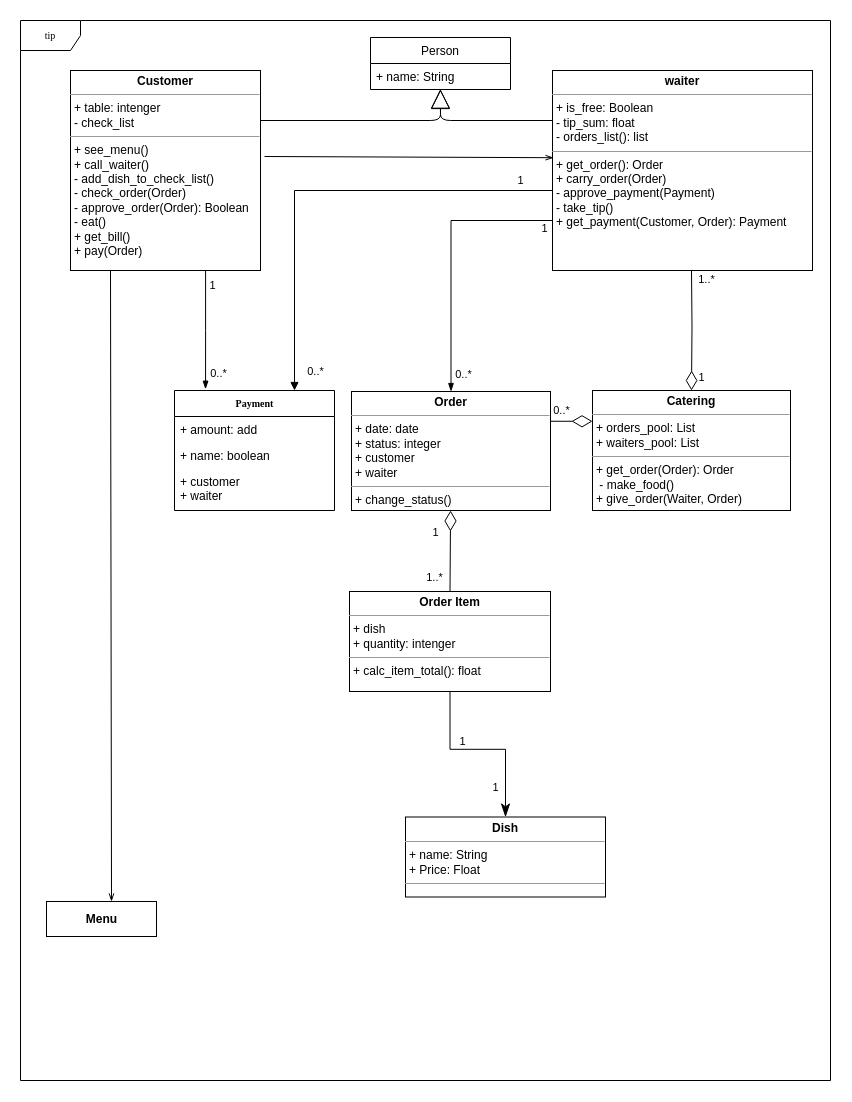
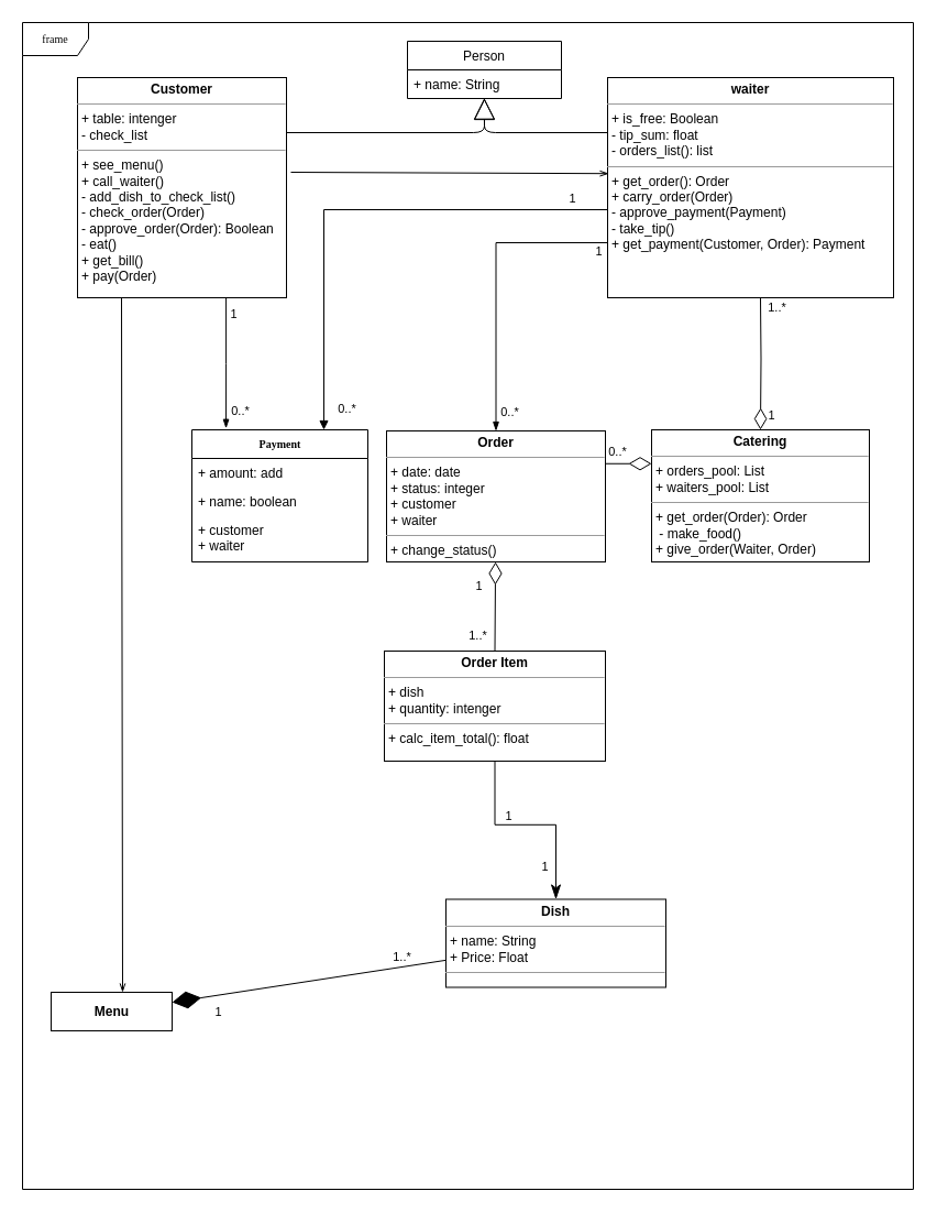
  <mxCell id="0" />
  <mxCell id="1" parent="0" />
- <mxCell id="2" value="tip" style="shape=umlFrame;whiteSpace=wrap;html=1;rounded=0;shadow=0;comic=0;labelBackgroundColor=none;strokeWidth=1;fontFamily=Verdana;fontSize=10;align=center;" parent="1" vertex="1"><mxGeometry x="20" y="20" width="810" height="1060" as="geometry" /></mxCell>
+ <mxCell id="2" value="frame" style="shape=umlFrame;whiteSpace=wrap;html=1;rounded=0;shadow=0;comic=0;labelBackgroundColor=none;strokeWidth=1;fontFamily=Verdana;fontSize=10;align=center;" parent="1" vertex="1"><mxGeometry x="20" y="20" width="810" height="1060" as="geometry" /></mxCell>
  <mxCell id="3" style="edgeStyle=orthogonalEdgeStyle;rounded=0;orthogonalLoop=1;jettySize=auto;html=1;exitX=0.75;exitY=0;exitDx=0;exitDy=0;entryX=0.004;entryY=0.6;entryDx=0;entryDy=0;entryPerimeter=0;startArrow=block;startFill=1;endArrow=none;endFill=0;" edge="1" parent="1" source="6" target="20"><mxGeometry relative="1" as="geometry" /></mxCell>
  <mxCell id="4" value="1" style="edgeLabel;html=1;align=center;verticalAlign=middle;resizable=0;points=[];" vertex="1" connectable="0" parent="3"><mxGeometry x="0.775" y="1" relative="1" as="geometry"><mxPoint x="18" y="-10" as="offset" /></mxGeometry></mxCell>
  <mxCell id="5" value="0..*" style="edgeLabel;html=1;align=center;verticalAlign=middle;resizable=0;points=[];" vertex="1" connectable="0" parent="3"><mxGeometry x="-0.914" y="-1" relative="1" as="geometry"><mxPoint x="19" as="offset" /></mxGeometry></mxCell>
  <mxCell id="6" value="&lt;b&gt;Payment&lt;/b&gt;" style="swimlane;html=1;fontStyle=0;childLayout=stackLayout;horizontal=1;startSize=26;fillColor=none;horizontalStack=0;resizeParent=1;resizeLast=0;collapsible=1;marginBottom=0;swimlaneFillColor=#ffffff;rounded=0;shadow=0;comic=0;labelBackgroundColor=none;strokeWidth=1;fontFamily=Verdana;fontSize=10;align=center;" parent="1" vertex="1"><mxGeometry x="174" y="390" width="160" height="120" as="geometry" /></mxCell>
  <mxCell id="7" value="+ amount: add&lt;br&gt;" style="text;html=1;strokeColor=none;fillColor=none;align=left;verticalAlign=top;spacingLeft=4;spacingRight=4;whiteSpace=wrap;overflow=hidden;rotatable=0;points=[[0,0.5],[1,0.5]];portConstraint=eastwest;" parent="6" vertex="1"><mxGeometry y="26" width="160" height="26" as="geometry" /></mxCell>
  <mxCell id="8" value="+ name: boolean" style="text;html=1;strokeColor=none;fillColor=none;align=left;verticalAlign=top;spacingLeft=4;spacingRight=4;whiteSpace=wrap;overflow=hidden;rotatable=0;points=[[0,0.5],[1,0.5]];portConstraint=eastwest;" parent="6" vertex="1"><mxGeometry y="52" width="160" height="26" as="geometry" /></mxCell>
  <mxCell id="9" value="+ customer&lt;br&gt;+ waiter" style="text;html=1;strokeColor=none;fillColor=none;align=left;verticalAlign=top;spacingLeft=4;spacingRight=4;whiteSpace=wrap;overflow=hidden;rotatable=0;points=[[0,0.5],[1,0.5]];portConstraint=eastwest;" vertex="1" parent="6"><mxGeometry y="78" width="160" height="42" as="geometry" /></mxCell>
  <mxCell id="10" style="edgeStyle=orthogonalEdgeStyle;rounded=0;orthogonalLoop=1;jettySize=auto;html=1;exitX=1;exitY=0.25;exitDx=0;exitDy=0;entryX=0;entryY=0.25;entryDx=0;entryDy=0;endArrow=diamondThin;endFill=0;endSize=18;" parent="1" source="13" target="34" edge="1"><mxGeometry relative="1" as="geometry" /></mxCell>
  <mxCell id="11" value="0..*" style="edgeLabel;html=1;align=center;verticalAlign=middle;resizable=0;points=[];" parent="10" vertex="1" connectable="0"><mxGeometry x="-0.7" y="-2" relative="1" as="geometry"><mxPoint x="5" y="-13" as="offset" /></mxGeometry></mxCell>
  <mxCell id="12" value="1" style="edgeLabel;html=1;align=center;verticalAlign=middle;resizable=0;points=[];" parent="10" vertex="1" connectable="0"><mxGeometry x="0.68" y="-4" relative="1" as="geometry"><mxPoint x="14" y="12" as="offset" /></mxGeometry></mxCell>
  <mxCell id="13" value="&lt;p style=&quot;margin: 0px ; margin-top: 4px ; text-align: center&quot;&gt;&lt;b&gt;Order&lt;/b&gt;&lt;/p&gt;&lt;hr size=&quot;1&quot;&gt;&lt;p style=&quot;margin: 0px ; margin-left: 4px&quot;&gt;+ date: date&lt;br&gt;+ status: integer&lt;/p&gt;&lt;p style=&quot;margin: 0px ; margin-left: 4px&quot;&gt;+ customer&lt;/p&gt;&lt;p style=&quot;margin: 0px ; margin-left: 4px&quot;&gt;+ waiter&lt;/p&gt;&lt;hr size=&quot;1&quot;&gt;&lt;p style=&quot;margin: 0px ; margin-left: 4px&quot;&gt;+ change_status()&lt;br&gt;&lt;br&gt;&lt;/p&gt;" style="verticalAlign=top;align=left;overflow=fill;fontSize=12;fontFamily=Helvetica;html=1;rounded=0;shadow=0;comic=0;labelBackgroundColor=none;strokeWidth=1" parent="1" vertex="1"><mxGeometry x="351" y="391" width="199" height="119" as="geometry" /></mxCell>
  <mxCell id="14" style="edgeStyle=orthogonalEdgeStyle;rounded=0;orthogonalLoop=1;jettySize=auto;html=1;entryX=0.5;entryY=0;entryDx=0;entryDy=0;endArrow=diamondThin;endFill=0;startArrow=none;startFill=0;strokeWidth=1;endSize=17;" parent="1" target="34" edge="1"><mxGeometry relative="1" as="geometry"><mxPoint x="691" y="270" as="sourcePoint" /></mxGeometry></mxCell>
  <mxCell id="15" value="1..*" style="edgeLabel;html=1;align=center;verticalAlign=middle;resizable=0;points=[];" parent="14" vertex="1" connectable="0"><mxGeometry x="-0.848" y="3" relative="1" as="geometry"><mxPoint x="11" as="offset" /></mxGeometry></mxCell>
  <mxCell id="16" value="1" style="edgeLabel;html=1;align=center;verticalAlign=middle;resizable=0;points=[];" parent="14" vertex="1" connectable="0"><mxGeometry x="0.771" y="1" relative="1" as="geometry"><mxPoint x="8" as="offset" /></mxGeometry></mxCell>
  <mxCell id="17" style="edgeStyle=orthogonalEdgeStyle;rounded=0;orthogonalLoop=1;jettySize=auto;html=1;exitX=0;exitY=0.75;exitDx=0;exitDy=0;endArrow=blockThin;endFill=1;" parent="1" source="20" target="13" edge="1"><mxGeometry relative="1" as="geometry" /></mxCell>
  <mxCell id="18" value="1" style="edgeLabel;html=1;align=center;verticalAlign=middle;resizable=0;points=[];" vertex="1" connectable="0" parent="17"><mxGeometry x="-0.718" y="-1" relative="1" as="geometry"><mxPoint x="29" y="8" as="offset" /></mxGeometry></mxCell>
  <mxCell id="19" value="0..*" style="edgeLabel;html=1;align=center;verticalAlign=middle;resizable=0;points=[];" vertex="1" connectable="0" parent="17"><mxGeometry x="0.871" y="2" relative="1" as="geometry"><mxPoint x="10" as="offset" /></mxGeometry></mxCell>
  <mxCell id="20" value="&lt;p style=&quot;margin: 0px ; margin-top: 4px ; text-align: center&quot;&gt;&lt;b&gt;waiter&lt;/b&gt;&lt;/p&gt;&lt;hr size=&quot;1&quot;&gt;&lt;p style=&quot;margin: 0px ; margin-left: 4px&quot;&gt;+ is_free: Boolean&lt;br&gt;- tip_sum: float&lt;/p&gt;&lt;p style=&quot;margin: 0px ; margin-left: 4px&quot;&gt;- orders_list(): list&lt;/p&gt;&lt;hr size=&quot;1&quot;&gt;&lt;p style=&quot;margin: 0px ; margin-left: 4px&quot;&gt;+ get_order(): Order&lt;/p&gt;&lt;p style=&quot;margin: 0px ; margin-left: 4px&quot;&gt;+&amp;nbsp;carry_order(Order)&lt;/p&gt;&lt;p style=&quot;margin: 0px ; margin-left: 4px&quot;&gt;- approve_payment(Payment)&lt;/p&gt;&lt;p style=&quot;margin: 0px ; margin-left: 4px&quot;&gt;- take_tip()&lt;/p&gt;&lt;p style=&quot;margin: 0px ; margin-left: 4px&quot;&gt;+ get_payment(Customer, Order): Payment&lt;/p&gt;" style="verticalAlign=top;align=left;overflow=fill;fontSize=12;fontFamily=Helvetica;html=1;rounded=0;shadow=0;comic=0;labelBackgroundColor=none;strokeWidth=1" parent="1" vertex="1"><mxGeometry x="552" y="70" width="260" height="200" as="geometry" /></mxCell>
  <mxCell id="21" style="edgeStyle=orthogonalEdgeStyle;rounded=0;orthogonalLoop=1;jettySize=auto;html=1;exitX=0.5;exitY=1;exitDx=0;exitDy=0;endArrow=classicThin;endFill=1;startArrow=none;startFill=0;endSize=11;" parent="1" source="24" target="28" edge="1"><mxGeometry relative="1" as="geometry" /></mxCell>
  <mxCell id="22" value="1" style="edgeLabel;html=1;align=center;verticalAlign=middle;resizable=0;points=[];" parent="21" vertex="1" connectable="0"><mxGeometry x="-0.412" relative="1" as="geometry"><mxPoint x="12" y="-4" as="offset" /></mxGeometry></mxCell>
  <mxCell id="23" value="1" style="edgeLabel;html=1;align=center;verticalAlign=middle;resizable=0;points=[];" parent="21" vertex="1" connectable="0"><mxGeometry x="0.674" relative="1" as="geometry"><mxPoint x="-11" as="offset" /></mxGeometry></mxCell>
  <mxCell id="24" value="&lt;p style=&quot;margin: 0px ; margin-top: 4px ; text-align: center&quot;&gt;&lt;b&gt;Order Item&lt;/b&gt;&lt;/p&gt;&lt;hr size=&quot;1&quot;&gt;&lt;p style=&quot;margin: 0px ; margin-left: 4px&quot;&gt;+ dish&lt;br&gt;+ quantity: intenger&lt;/p&gt;&lt;hr size=&quot;1&quot;&gt;&lt;p style=&quot;margin: 0px ; margin-left: 4px&quot;&gt;+ calc_item_total(): float&lt;br&gt;&lt;br&gt;&lt;/p&gt;" style="verticalAlign=top;align=left;overflow=fill;fontSize=12;fontFamily=Helvetica;html=1;rounded=0;shadow=0;comic=0;labelBackgroundColor=none;strokeWidth=1" parent="1" vertex="1"><mxGeometry x="349" y="591" width="201" height="100" as="geometry" /></mxCell>
  <mxCell id="25" value="" style="endArrow=diamondThin;endFill=0;endSize=18;html=1;exitX=0.5;exitY=0;exitDx=0;exitDy=0;" parent="1" source="24" target="13" edge="1"><mxGeometry width="160" relative="1" as="geometry"><mxPoint x="330" y="250" as="sourcePoint" /><mxPoint x="490" y="250" as="targetPoint" /></mxGeometry></mxCell>
  <mxCell id="26" value="1..*" style="edgeLabel;html=1;align=center;verticalAlign=middle;resizable=0;points=[];" parent="25" vertex="1" connectable="0"><mxGeometry x="-0.729" y="3" relative="1" as="geometry"><mxPoint x="-13" y="-3" as="offset" /></mxGeometry></mxCell>
  <mxCell id="27" value="1" style="edgeLabel;html=1;align=center;verticalAlign=middle;resizable=0;points=[];" parent="25" vertex="1" connectable="0"><mxGeometry x="0.543" y="3" relative="1" as="geometry"><mxPoint x="-12" y="3" as="offset" /></mxGeometry></mxCell>
  <mxCell id="28" value="&lt;p style=&quot;margin: 0px ; margin-top: 4px ; text-align: center&quot;&gt;&lt;b&gt;Dish&lt;/b&gt;&lt;/p&gt;&lt;hr size=&quot;1&quot;&gt;&lt;p style=&quot;margin: 0px ; margin-left: 4px&quot;&gt;+ name: String&lt;br&gt;+ Price: Float&lt;/p&gt;&lt;hr size=&quot;1&quot;&gt;&lt;p style=&quot;margin: 0px ; margin-left: 4px&quot;&gt;&lt;br&gt;&lt;/p&gt;" style="verticalAlign=top;align=left;overflow=fill;fontSize=12;fontFamily=Helvetica;html=1;rounded=0;shadow=0;comic=0;labelBackgroundColor=none;strokeWidth=1" parent="1" vertex="1"><mxGeometry x="405" y="816.5" width="200" height="80" as="geometry" /></mxCell>
  <mxCell id="29" value="Person" style="swimlane;fontStyle=0;childLayout=stackLayout;horizontal=1;startSize=26;fillColor=none;horizontalStack=0;resizeParent=1;resizeParentMax=0;resizeLast=0;collapsible=1;marginBottom=0;" parent="1" vertex="1"><mxGeometry x="370" y="37" width="140" height="52" as="geometry" /></mxCell>
  <mxCell id="30" value="+ name: String" style="text;strokeColor=none;fillColor=none;align=left;verticalAlign=top;spacingLeft=4;spacingRight=4;overflow=hidden;rotatable=0;points=[[0,0.5],[1,0.5]];portConstraint=eastwest;" parent="29" vertex="1"><mxGeometry y="26" width="140" height="26" as="geometry" /></mxCell>
  <mxCell id="31" value="" style="endArrow=block;endFill=0;endSize=17;html=1;exitX=1;exitY=0.25;exitDx=0;exitDy=0;" parent="1" source="38" target="30" edge="1"><mxGeometry width="160" relative="1" as="geometry"><mxPoint x="280" y="200" as="sourcePoint" /><mxPoint x="490" y="250" as="targetPoint" /><Array as="points"><mxPoint x="440" y="120" /></Array></mxGeometry></mxCell>
  <mxCell id="32" value="" style="endArrow=block;endFill=0;endSize=17;html=1;exitX=0;exitY=0.25;exitDx=0;exitDy=0;entryX=0.499;entryY=0.982;entryDx=0;entryDy=0;entryPerimeter=0;" parent="1" source="20" target="30" edge="1"><mxGeometry width="160" relative="1" as="geometry"><mxPoint x="290" y="210" as="sourcePoint" /><mxPoint x="442" y="103" as="targetPoint" /><Array as="points"><mxPoint x="440" y="120" /></Array></mxGeometry></mxCell>
  <mxCell id="33" value="&lt;b&gt;Menu&lt;/b&gt;" style="html=1;" parent="1" vertex="1"><mxGeometry x="46" y="901" width="110" height="35" as="geometry" /></mxCell>
  <mxCell id="34" value="&lt;p style=&quot;margin: 0px ; margin-top: 4px ; text-align: center&quot;&gt;&lt;b&gt;Catering&lt;/b&gt;&lt;/p&gt;&lt;hr size=&quot;1&quot;&gt;&lt;p style=&quot;margin: 0px ; margin-left: 4px&quot;&gt;+ orders_pool: List&lt;br&gt;+ waiters_pool: List&lt;/p&gt;&lt;hr size=&quot;1&quot;&gt;&lt;p style=&quot;margin: 0px ; margin-left: 4px&quot;&gt;+ get_order(Order): Order&lt;br&gt;&amp;nbsp;- make_food()&lt;/p&gt;&lt;p style=&quot;margin: 0px ; margin-left: 4px&quot;&gt;+ give_order(Waiter, Order)&lt;/p&gt;" style="verticalAlign=top;align=left;overflow=fill;fontSize=12;fontFamily=Helvetica;html=1;rounded=0;shadow=0;comic=0;labelBackgroundColor=none;strokeWidth=1" parent="1" vertex="1"><mxGeometry x="592" y="390" width="198" height="120" as="geometry" /></mxCell>
  <mxCell id="35" style="edgeStyle=orthogonalEdgeStyle;rounded=0;orthogonalLoop=1;jettySize=auto;html=1;exitX=0.711;exitY=1;exitDx=0;exitDy=0;entryX=0.194;entryY=-0.011;entryDx=0;entryDy=0;entryPerimeter=0;endArrow=blockThin;endFill=1;exitPerimeter=0;" parent="1" source="38" target="6" edge="1"><mxGeometry relative="1" as="geometry" /></mxCell>
  <mxCell id="36" value="1" style="edgeLabel;html=1;align=center;verticalAlign=middle;resizable=0;points=[];" parent="35" vertex="1" connectable="0"><mxGeometry x="-0.766" y="-1" relative="1" as="geometry"><mxPoint x="7" as="offset" /></mxGeometry></mxCell>
  <mxCell id="37" value="0..*" style="edgeLabel;html=1;align=center;verticalAlign=middle;resizable=0;points=[];" parent="35" vertex="1" connectable="0"><mxGeometry x="0.726" relative="1" as="geometry"><mxPoint x="12" as="offset" /></mxGeometry></mxCell>
  <mxCell id="38" value="&lt;p style=&quot;margin: 0px ; margin-top: 4px ; text-align: center&quot;&gt;&lt;b&gt;Customer&lt;/b&gt;&lt;/p&gt;&lt;hr size=&quot;1&quot;&gt;&lt;p style=&quot;margin: 0px 0px 0px 4px&quot;&gt;&lt;span&gt;+ table: intenger&lt;/span&gt;&lt;br&gt;&lt;/p&gt;&lt;p style=&quot;margin: 0px 0px 0px 4px&quot;&gt;&lt;span&gt;- check_list&lt;/span&gt;&lt;/p&gt;&lt;hr size=&quot;1&quot;&gt;&lt;p style=&quot;margin: 0px ; margin-left: 4px&quot;&gt;+ see_menu()&lt;/p&gt;&lt;p style=&quot;margin: 0px ; margin-left: 4px&quot;&gt;+ call_waiter()&lt;/p&gt;&lt;p style=&quot;margin: 0px ; margin-left: 4px&quot;&gt;- add_dish_to_check_list()&lt;/p&gt;&lt;p style=&quot;margin: 0px ; margin-left: 4px&quot;&gt;&lt;span&gt;- check_order(Order)&lt;/span&gt;&lt;br&gt;&lt;/p&gt;&lt;p style=&quot;margin: 0px ; margin-left: 4px&quot;&gt;- approve_order(Order): Boolean&lt;/p&gt;&lt;p style=&quot;margin: 0px ; margin-left: 4px&quot;&gt;- eat()&lt;/p&gt;&lt;p style=&quot;margin: 0px ; margin-left: 4px&quot;&gt;+ get_bill()&lt;br&gt;+ pay(Order)&lt;/p&gt;" style="verticalAlign=top;align=left;overflow=fill;fontSize=12;fontFamily=Helvetica;html=1;rounded=0;shadow=0;comic=0;labelBackgroundColor=none;strokeWidth=1" parent="1" vertex="1"><mxGeometry x="70" y="70" width="190" height="200" as="geometry" /></mxCell>
+ <mxCell id="39" value="" style="endArrow=diamondThin;endFill=1;endSize=24;html=1;" parent="1" source="28" target="33" edge="1"><mxGeometry width="160" relative="1" as="geometry"><mxPoint x="220" y="720" as="sourcePoint" /><mxPoint x="380" y="720" as="targetPoint" /><Array as="points" /></mxGeometry></mxCell>
+ <mxCell id="40" value="1" style="edgeLabel;html=1;align=center;verticalAlign=middle;resizable=0;points=[];" parent="39" vertex="1" connectable="0"><mxGeometry x="0.668" relative="1" as="geometry"><mxPoint y="15" as="offset" /></mxGeometry></mxCell>
+ <mxCell id="41" value="1..*" style="edgeLabel;html=1;align=center;verticalAlign=middle;resizable=0;points=[];" parent="39" vertex="1" connectable="0"><mxGeometry x="-0.673" y="-1" relative="1" as="geometry"><mxPoint y="-9" as="offset" /></mxGeometry></mxCell>
  <mxCell id="42" value="" style="endArrow=openThin;html=1;exitX=1.021;exitY=0.43;exitDx=0;exitDy=0;entryX=0.004;entryY=0.436;entryDx=0;entryDy=0;entryPerimeter=0;endFill=0;exitPerimeter=0;" edge="1" parent="1" source="38" target="20"><mxGeometry width="50" height="50" relative="1" as="geometry"><mxPoint x="390" y="310" as="sourcePoint" /><mxPoint x="440" y="260" as="targetPoint" /></mxGeometry></mxCell>
  <mxCell id="43" value="" style="endArrow=none;html=1;strokeWidth=1;exitX=0.591;exitY=0;exitDx=0;exitDy=0;endFill=0;startArrow=openThin;startFill=0;exitPerimeter=0;" edge="1" parent="1" source="33"><mxGeometry width="50" height="50" relative="1" as="geometry"><mxPoint x="390" y="280" as="sourcePoint" /><mxPoint x="110" y="270" as="targetPoint" /><Array as="points" /></mxGeometry></mxCell>
